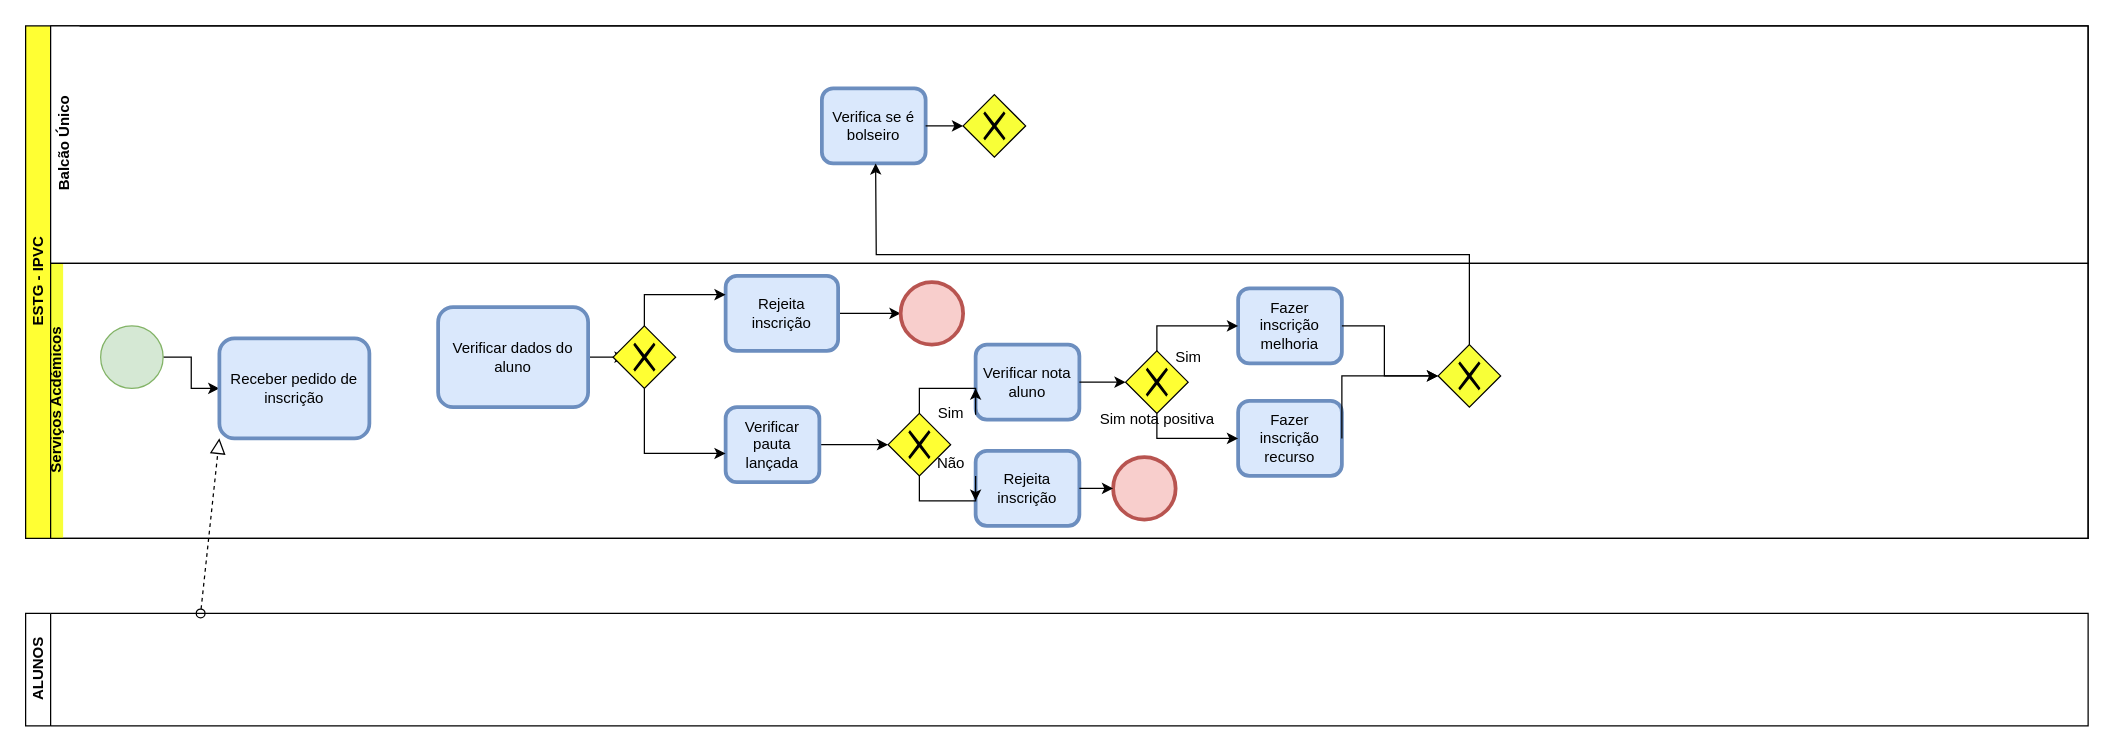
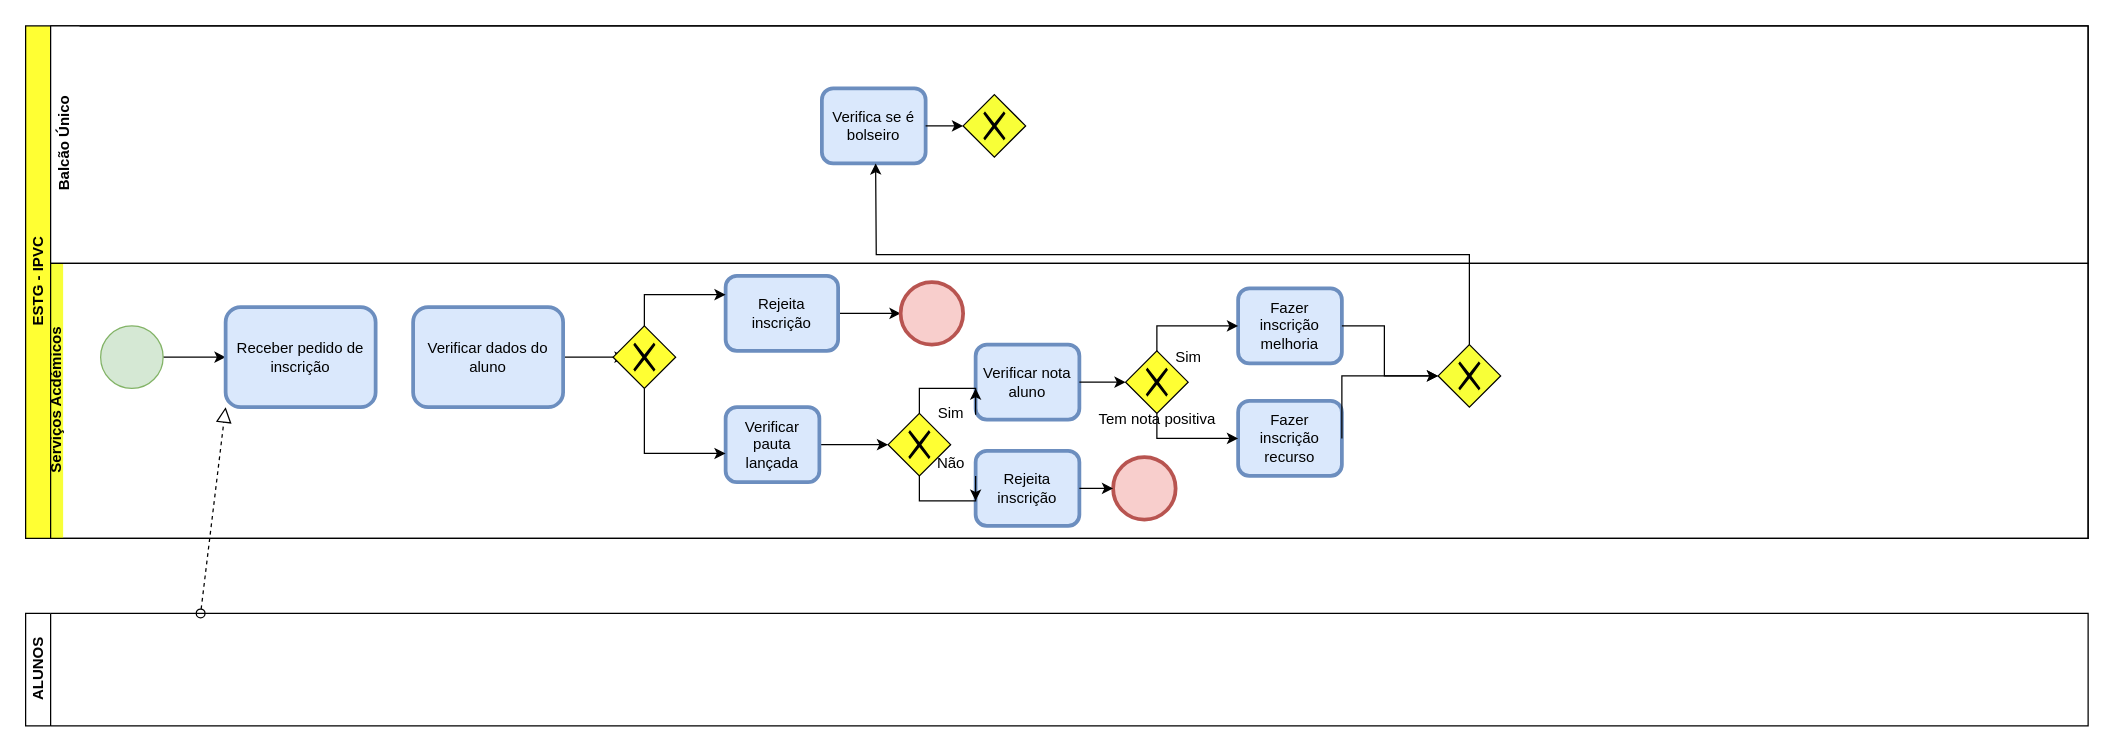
  <mxCell id="0" />
  <mxCell id="1" parent="0" />
  <mxCell id="2" value="ESTG - IPVC" style="swimlane;html=1;horizontal=0;startSize=20;fillColor=#FFFF33;" vertex="1" parent="1"><mxGeometry x="20" y="20" width="1650" height="410" as="geometry" /></mxCell>
  <mxCell id="3" value="Balcão Único" style="swimlane;html=1;horizontal=0;swimlaneLine=0;" vertex="1" parent="2"><mxGeometry x="20" width="1630" height="190" as="geometry" /></mxCell>
  <mxCell id="4" value="Verifica se é bolseiro" style="shape=ext;rounded=1;html=1;whiteSpace=wrap;strokeWidth=3;fillColor=#dae8fc;strokeColor=#6c8ebf;" vertex="1" parent="3"><mxGeometry x="617" y="50" width="83" height="60" as="geometry" /></mxCell>
  <mxCell id="5" value="" style="shape=mxgraph.bpmn.shape;html=1;verticalLabelPosition=bottom;labelBackgroundColor=#ffffff;verticalAlign=top;align=center;perimeter=rhombusPerimeter;background=gateway;outlineConnect=0;outline=none;symbol=exclusiveGw;strokeColor=#000000;fillColor=#F8FF38;" vertex="1" parent="3"><mxGeometry x="730" y="55" width="50" height="50" as="geometry" /></mxCell>
  <mxCell id="6" value="Serviços Acdémicos" style="swimlane;html=1;horizontal=0;swimlaneLine=0;startSize=10;fillColor=#F8FF38;" vertex="1" parent="2"><mxGeometry x="20" y="190" width="1630" height="220" as="geometry" /></mxCell>
  <mxCell id="7" style="edgeStyle=orthogonalEdgeStyle;rounded=0;orthogonalLoop=1;jettySize=auto;html=1;exitX=1;exitY=0.5;exitDx=0;exitDy=0;entryX=0;entryY=0.5;entryDx=0;entryDy=0;" edge="1" parent="6" source="8" target="9"><mxGeometry relative="1" as="geometry" /></mxCell>
  <mxCell id="8" value="" style="shape=mxgraph.bpmn.shape;html=1;verticalLabelPosition=bottom;labelBackgroundColor=#ffffff;verticalAlign=top;align=center;perimeter=ellipsePerimeter;outlineConnect=0;outline=standard;symbol=general;fillColor=#d5e8d4;strokeColor=#82b366;" vertex="1" parent="6"><mxGeometry x="40" y="50" width="50" height="50" as="geometry" /></mxCell>
- <mxCell id="9" value="Receber pedido de inscrição" style="shape=ext;rounded=1;html=1;whiteSpace=wrap;strokeWidth=3;fillColor=#dae8fc;strokeColor=#6c8ebf;" vertex="1" parent="6"><mxGeometry x="135" y="60" width="120" height="80" as="geometry" /></mxCell>
+ <mxCell id="9" value="Receber pedido de inscrição" style="shape=ext;rounded=1;html=1;whiteSpace=wrap;strokeWidth=3;fillColor=#dae8fc;strokeColor=#6c8ebf;" vertex="1" parent="6"><mxGeometry x="140" y="35" width="120" height="80" as="geometry" /></mxCell>
  <mxCell id="10" style="edgeStyle=orthogonalEdgeStyle;rounded=0;orthogonalLoop=1;jettySize=auto;html=1;exitX=1;exitY=0.5;exitDx=0;exitDy=0;entryX=0;entryY=0.5;entryDx=0;entryDy=0;" edge="1" parent="6" source="11"><mxGeometry relative="1" as="geometry"><mxPoint x="460" y="75" as="targetPoint" /></mxGeometry></mxCell>
- <mxCell id="11" value="Verificar dados do aluno" style="shape=ext;rounded=1;html=1;whiteSpace=wrap;strokeWidth=3;fillColor=#dae8fc;strokeColor=#6c8ebf;" vertex="1" parent="6"><mxGeometry x="310" y="35" width="120" height="80" as="geometry" /></mxCell>
+ <mxCell id="11" value="Verificar dados do aluno" style="shape=ext;rounded=1;html=1;whiteSpace=wrap;strokeWidth=3;fillColor=#dae8fc;strokeColor=#6c8ebf;" vertex="1" parent="6"><mxGeometry x="290" y="35" width="120" height="80" as="geometry" /></mxCell>
  <mxCell id="12" style="edgeStyle=orthogonalEdgeStyle;rounded=0;orthogonalLoop=1;jettySize=auto;html=1;exitX=1;exitY=0.5;exitDx=0;exitDy=0;entryX=0;entryY=0.5;entryDx=0;entryDy=0;" edge="1" parent="6" source="13" target="18"><mxGeometry relative="1" as="geometry" /></mxCell>
  <mxCell id="13" value="Rejeita inscrição" style="shape=ext;rounded=1;html=1;whiteSpace=wrap;strokeWidth=3;fillColor=#dae8fc;strokeColor=#6c8ebf;" vertex="1" parent="6"><mxGeometry x="540" y="10" width="90" height="60" as="geometry" /></mxCell>
  <mxCell id="14" style="edgeStyle=orthogonalEdgeStyle;rounded=0;orthogonalLoop=1;jettySize=auto;html=1;entryX=0;entryY=0.25;entryDx=0;entryDy=0;exitX=0.5;exitY=0;exitDx=0;exitDy=0;" edge="1" parent="6" source="26" target="13"><mxGeometry relative="1" as="geometry"><mxPoint x="485" y="20" as="targetPoint" /><mxPoint x="480" y="25" as="sourcePoint" /></mxGeometry></mxCell>
  <mxCell id="15" style="edgeStyle=orthogonalEdgeStyle;rounded=0;orthogonalLoop=1;jettySize=auto;html=1;exitX=1;exitY=0.5;exitDx=0;exitDy=0;" edge="1" parent="6" source="16" target="19"><mxGeometry relative="1" as="geometry" /></mxCell>
  <mxCell id="16" value="Verificar pauta lançada" style="shape=ext;rounded=1;html=1;whiteSpace=wrap;strokeWidth=3;fillColor=#dae8fc;strokeColor=#6c8ebf;" vertex="1" parent="6"><mxGeometry x="540" y="115" width="75" height="60" as="geometry" /></mxCell>
  <mxCell id="17" style="edgeStyle=orthogonalEdgeStyle;rounded=0;orthogonalLoop=1;jettySize=auto;html=1;entryX=0;entryY=0.617;entryDx=0;entryDy=0;entryPerimeter=0;exitX=0.5;exitY=1;exitDx=0;exitDy=0;" edge="1" parent="6" source="26" target="16"><mxGeometry relative="1" as="geometry"><mxPoint x="485" y="160" as="targetPoint" /><mxPoint x="470" y="152" as="sourcePoint" /></mxGeometry></mxCell>
  <mxCell id="18" value="" style="shape=mxgraph.bpmn.shape;html=1;verticalLabelPosition=bottom;labelBackgroundColor=#ffffff;verticalAlign=top;align=center;perimeter=ellipsePerimeter;outlineConnect=0;outline=end;symbol=general;fillColor=#f8cecc;strokeColor=#b85450;" vertex="1" parent="6"><mxGeometry x="680" y="15" width="50" height="50" as="geometry" /></mxCell>
  <mxCell id="19" value="" style="shape=mxgraph.bpmn.shape;html=1;verticalLabelPosition=bottom;labelBackgroundColor=#ffffff;verticalAlign=top;align=center;perimeter=rhombusPerimeter;background=gateway;outlineConnect=0;outline=none;symbol=exclusiveGw;fillColor=#FFFF33;" vertex="1" parent="6"><mxGeometry x="670" y="120" width="50" height="50" as="geometry" /></mxCell>
  <mxCell id="20" value="Não" style="text;html=1;align=center;verticalAlign=middle;resizable=0;points=[];autosize=1;" vertex="1" parent="6"><mxGeometry x="700" y="150" width="40" height="20" as="geometry" /></mxCell>
  <mxCell id="21" value="Sim" style="text;html=1;align=center;verticalAlign=middle;resizable=0;points=[];autosize=1;" vertex="1" parent="6"><mxGeometry x="700" y="110" width="40" height="20" as="geometry" /></mxCell>
  <mxCell id="22" value="Verificar nota aluno" style="shape=ext;rounded=1;html=1;whiteSpace=wrap;strokeWidth=3;fillColor=#dae8fc;strokeColor=#6c8ebf;" vertex="1" parent="6"><mxGeometry x="740" y="65" width="83" height="60" as="geometry" /></mxCell>
  <mxCell id="23" value="Rejeita inscrição" style="shape=ext;rounded=1;html=1;whiteSpace=wrap;strokeWidth=3;fillColor=#dae8fc;strokeColor=#6c8ebf;" vertex="1" parent="6"><mxGeometry x="740" y="150" width="83" height="60" as="geometry" /></mxCell>
  <mxCell id="24" value="" style="shape=mxgraph.bpmn.shape;html=1;verticalLabelPosition=bottom;labelBackgroundColor=#ffffff;verticalAlign=top;align=center;perimeter=ellipsePerimeter;outlineConnect=0;outline=end;symbol=general;fillColor=#f8cecc;strokeColor=#b85450;" vertex="1" parent="6"><mxGeometry x="850" y="155" width="50" height="50" as="geometry" /></mxCell>
  <mxCell id="25" value="" style="shape=mxgraph.bpmn.shape;html=1;verticalLabelPosition=bottom;labelBackgroundColor=#ffffff;verticalAlign=top;align=center;perimeter=rhombusPerimeter;background=gateway;outlineConnect=0;outline=none;symbol=exclusiveGw;fillColor=#FFFF33;" vertex="1" parent="6"><mxGeometry x="860" y="70" width="50" height="50" as="geometry" /></mxCell>
  <mxCell id="26" value="" style="shape=mxgraph.bpmn.shape;html=1;verticalLabelPosition=bottom;labelBackgroundColor=#ffffff;verticalAlign=top;align=center;perimeter=rhombusPerimeter;background=gateway;outlineConnect=0;outline=none;symbol=exclusiveGw;fillColor=#FFFF33;" vertex="1" parent="6"><mxGeometry x="450" y="50" width="50" height="50" as="geometry" /></mxCell>
  <mxCell id="27" value="Fazer inscrição melhoria" style="shape=ext;rounded=1;html=1;whiteSpace=wrap;strokeWidth=3;fillColor=#dae8fc;strokeColor=#6c8ebf;" vertex="1" parent="6"><mxGeometry x="950" y="20" width="83" height="60" as="geometry" /></mxCell>
  <mxCell id="28" value="Fazer inscrição recurso" style="shape=ext;rounded=1;html=1;whiteSpace=wrap;strokeWidth=3;fillColor=#dae8fc;strokeColor=#6c8ebf;" vertex="1" parent="6"><mxGeometry x="950" y="110" width="83" height="60" as="geometry" /></mxCell>
  <mxCell id="29" value="" style="shape=mxgraph.bpmn.shape;html=1;verticalLabelPosition=bottom;labelBackgroundColor=#ffffff;verticalAlign=top;align=center;perimeter=rhombusPerimeter;background=gateway;outlineConnect=0;outline=none;symbol=exclusiveGw;fillColor=#F8FF38;" vertex="1" parent="6"><mxGeometry x="1110" y="65" width="50" height="50" as="geometry" /></mxCell>
  <mxCell id="30" value="Sim" style="text;html=1;align=center;verticalAlign=middle;resizable=0;points=[];autosize=1;" vertex="1" parent="6"><mxGeometry x="890" y="65" width="40" height="20" as="geometry" /></mxCell>
- <mxCell id="31" value="Sim nota positiva" style="text;html=1;align=center;verticalAlign=middle;resizable=0;points=[];autosize=1;" vertex="1" parent="6"><mxGeometry x="830" y="115" width="110" height="20" as="geometry" /></mxCell>
+ <mxCell id="31" value="Tem nota positiva" style="text;html=1;align=center;verticalAlign=middle;resizable=0;points=[];autosize=1;" vertex="1" parent="6"><mxGeometry x="830" y="115" width="110" height="20" as="geometry" /></mxCell>
  <mxCell id="32" value="ALUNOS" style="swimlane;html=1;horizontal=0;startSize=20;" vertex="1" parent="1"><mxGeometry x="20" y="490" width="1650" height="90" as="geometry" /></mxCell>
  <mxCell id="33" value="" style="startArrow=oval;startFill=0;startSize=7;endArrow=block;endFill=0;endSize=10;dashed=1;html=1;entryX=0;entryY=1;entryDx=0;entryDy=0;" edge="1" parent="32" target="9"><mxGeometry width="100" relative="1" as="geometry"><mxPoint x="140" as="sourcePoint" /><mxPoint x="240" as="targetPoint" /></mxGeometry></mxCell>
  <mxCell id="34" style="edgeStyle=orthogonalEdgeStyle;rounded=0;orthogonalLoop=1;jettySize=auto;html=1;exitX=0.5;exitY=0;exitDx=0;exitDy=0;" edge="1" parent="1" source="19"><mxGeometry relative="1" as="geometry"><mxPoint x="780" y="310" as="targetPoint" /></mxGeometry></mxCell>
  <mxCell id="35" style="edgeStyle=orthogonalEdgeStyle;rounded=0;orthogonalLoop=1;jettySize=auto;html=1;exitX=0.5;exitY=1;exitDx=0;exitDy=0;" edge="1" parent="1" source="19"><mxGeometry relative="1" as="geometry"><mxPoint x="780" y="400" as="targetPoint" /></mxGeometry></mxCell>
  <mxCell id="36" style="edgeStyle=orthogonalEdgeStyle;rounded=0;orthogonalLoop=1;jettySize=auto;html=1;exitX=1;exitY=0.5;exitDx=0;exitDy=0;" edge="1" parent="1" source="23"><mxGeometry relative="1" as="geometry"><mxPoint x="890" y="390" as="targetPoint" /></mxGeometry></mxCell>
  <mxCell id="37" style="edgeStyle=orthogonalEdgeStyle;rounded=0;orthogonalLoop=1;jettySize=auto;html=1;exitX=1;exitY=0.5;exitDx=0;exitDy=0;" edge="1" parent="1" source="22"><mxGeometry relative="1" as="geometry"><mxPoint x="900" y="305" as="targetPoint" /></mxGeometry></mxCell>
  <mxCell id="38" style="edgeStyle=orthogonalEdgeStyle;rounded=0;orthogonalLoop=1;jettySize=auto;html=1;exitX=0.5;exitY=0;exitDx=0;exitDy=0;" edge="1" parent="1" source="25"><mxGeometry relative="1" as="geometry"><mxPoint x="990" y="260" as="targetPoint" /><Array as="points"><mxPoint x="925" y="260" /></Array></mxGeometry></mxCell>
  <mxCell id="39" style="edgeStyle=orthogonalEdgeStyle;rounded=0;orthogonalLoop=1;jettySize=auto;html=1;exitX=0.5;exitY=1;exitDx=0;exitDy=0;" edge="1" parent="1" source="25"><mxGeometry relative="1" as="geometry"><mxPoint x="990" y="350" as="targetPoint" /><Array as="points"><mxPoint x="925" y="350" /></Array></mxGeometry></mxCell>
  <mxCell id="40" style="edgeStyle=orthogonalEdgeStyle;rounded=0;orthogonalLoop=1;jettySize=auto;html=1;exitX=1;exitY=0.5;exitDx=0;exitDy=0;" edge="1" parent="1" source="27"><mxGeometry relative="1" as="geometry"><mxPoint x="1150" y="300" as="targetPoint" /><Array as="points"><mxPoint x="1107" y="260" /><mxPoint x="1107" y="300" /><mxPoint x="1140" y="300" /></Array></mxGeometry></mxCell>
  <mxCell id="41" style="edgeStyle=orthogonalEdgeStyle;rounded=0;orthogonalLoop=1;jettySize=auto;html=1;exitX=1;exitY=0.5;exitDx=0;exitDy=0;" edge="1" parent="1" source="28"><mxGeometry relative="1" as="geometry"><mxPoint x="1150" y="300" as="targetPoint" /><Array as="points"><mxPoint x="1073" y="300" /><mxPoint x="1140" y="300" /></Array></mxGeometry></mxCell>
  <mxCell id="42" style="edgeStyle=orthogonalEdgeStyle;rounded=0;orthogonalLoop=1;jettySize=auto;html=1;exitX=0.5;exitY=0;exitDx=0;exitDy=0;" edge="1" parent="1" source="29"><mxGeometry relative="1" as="geometry"><mxPoint x="700" y="130" as="targetPoint" /></mxGeometry></mxCell>
  <mxCell id="43" style="edgeStyle=orthogonalEdgeStyle;rounded=0;orthogonalLoop=1;jettySize=auto;html=1;exitX=1;exitY=0.5;exitDx=0;exitDy=0;" edge="1" parent="1" source="4"><mxGeometry relative="1" as="geometry"><mxPoint x="770" y="100" as="targetPoint" /></mxGeometry></mxCell>
